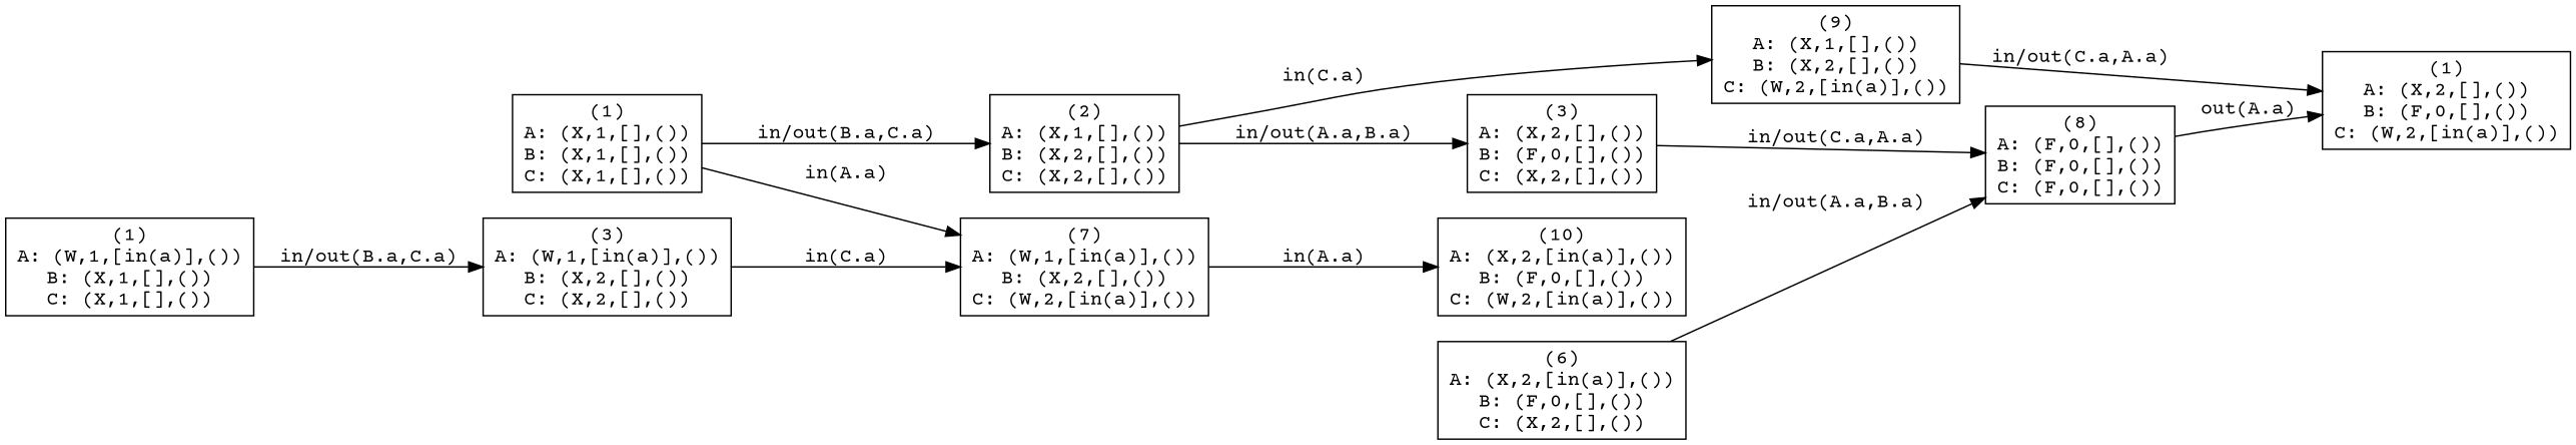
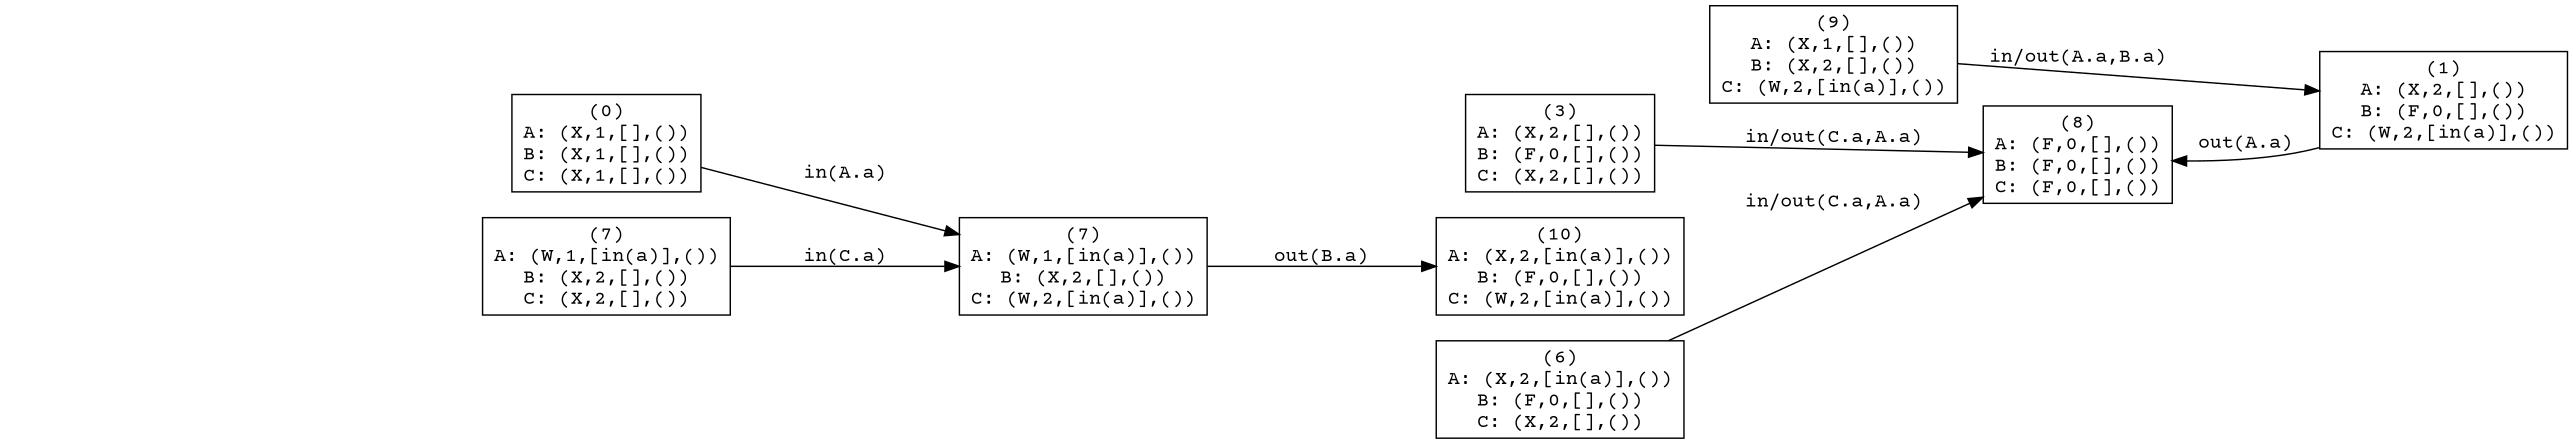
  digraph {
    fontname="Courier Prime"
    rankdir=LR
    node [fontname="Courier Prime" shape=box]
    edge [fontname="Courier Prime"]
-   n1 [label="(1)\nA: (X,1,[],())\nB: (X,1,[],())\nC: (X,1,[],())"]
-   n2 [label="(2)\nA: (X,1,[],())\nB: (X,2,[],())\nC: (X,2,[],())"]
+   n1 [label="(0)\nA: (X,1,[],())\nB: (X,1,[],())\nC: (X,1,[],())"]
    n3 [label="(7)\nA: (W,1,[in(a)],())\nB: (X,2,[],())\nC: (W,2,[in(a)],())"]
-   n4 [label="(1)\nA: (W,1,[in(a)],())\nB: (X,1,[],())\nC: (X,1,[],())"]
-   n5 [label="(3)\nA: (W,1,[in(a)],())\nB: (X,2,[],())\nC: (X,2,[],())"]
+   n5 [label="(7)\nA: (W,1,[in(a)],())\nB: (X,2,[],())\nC: (X,2,[],())"]
    n6 [label="(3)\nA: (X,2,[],())\nB: (F,0,[],())\nC: (X,2,[],())"]
    n7 [label="(9)\nA: (X,1,[],())\nB: (X,2,[],())\nC: (W,2,[in(a)],())"]
    n8 [label="(8)\nA: (F,0,[],())\nB: (F,0,[],())\nC: (F,0,[],())"]
    n9 [label="(1)\nA: (X,2,[],())\nB: (F,0,[],())\nC: (W,2,[in(a)],())"]
    n10 [label="(6)\nA: (X,2,[in(a)],())\nB: (F,0,[],())\nC: (X,2,[],())"]
    n11 [label="(10)\nA: (X,2,[in(a)],())\nB: (F,0,[],())\nC: (W,2,[in(a)],())"]
-   n1 -> n2 [label="in/out(B.a,C.a)"]
    n1 -> n3 [label="in(A.a)"]
-   n2 -> n6 [label="in/out(A.a,B.a)"]
-   n2 -> n7 [label="in(C.a)"]
-   n3 -> n11 [label="in(A.a)"]
-   n4 -> n5 [label="in/out(B.a,C.a)"]
+   n3 -> n11 [label="out(B.a)"]
    n5 -> n3 [label="in(C.a)"]
    n6 -> n8 [label="in/out(C.a,A.a)"]
-   n7 -> n9 [label="in/out(C.a,A.a)"]
-   n8 -> n9 [label="out(A.a)"]
-   n10 -> n8 [label="in/out(A.a,B.a)"]
+   n7 -> n9 [label="in/out(A.a,B.a)"]
+   n9 -> n8 [label="out(A.a)"]
+   n10 -> n8 [label="in/out(C.a,A.a)"]
  }
